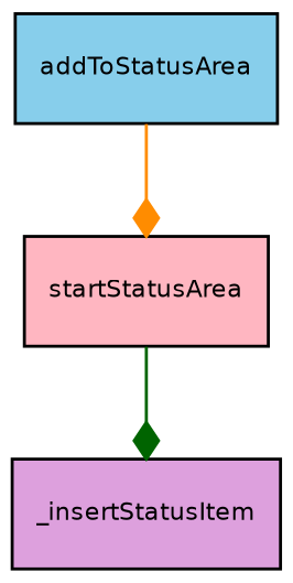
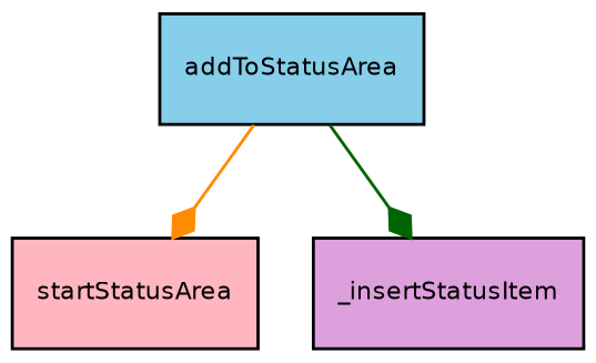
  digraph {
    fontname="Bitstream Vera Sans"
    fontsize=8
    node [fontname="Bitstream Vera Sans" fontsize=8 shape=record style=filled]
    edge [arrowhead=diamond fontname="Bitstream Vera Sans" fontsize=8]
    n1 [fillcolor=lightpink label="{startStatusArea}"]
    n2 [fillcolor=skyblue label="{addToStatusArea}"]
    n3 [fillcolor=plum label="{_insertStatusItem}"]
    n2 -> n1 [color=darkorange]
-   n1 -> n3 [color=darkgreen]
+   n2 -> n3 [color=darkgreen]
  }
